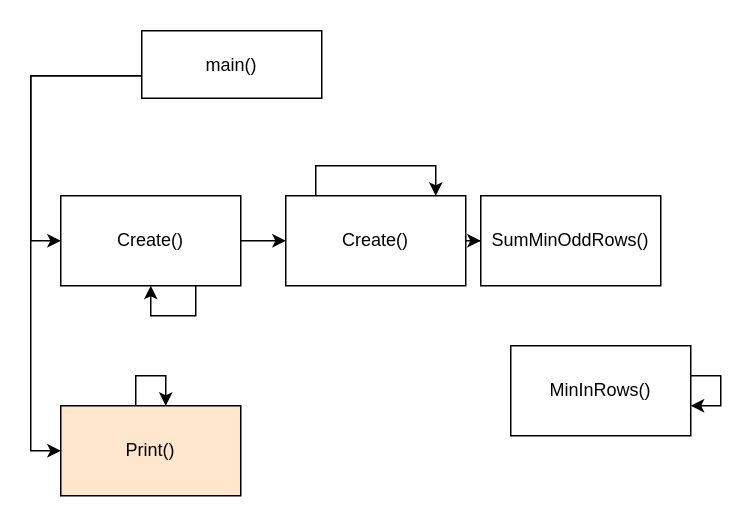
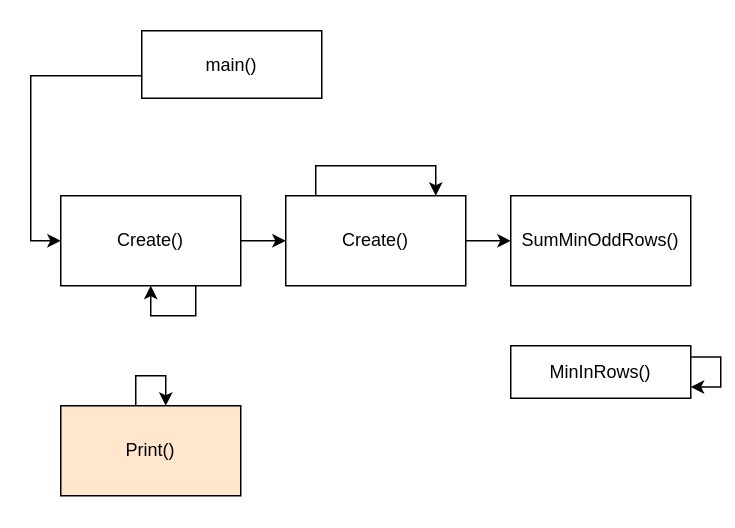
  <mxCell id="0" />
  <mxCell id="1" parent="0" />
  <mxCell id="2" style="edgeStyle=orthogonalEdgeStyle;rounded=0;orthogonalLoop=1;jettySize=auto;html=1;entryX=0;entryY=0.5;entryDx=0;entryDy=0;" edge="1" parent="1" source="4" target="6"><mxGeometry relative="1" as="geometry"><Array as="points"><mxPoint x="20" y="50" /><mxPoint x="20" y="160" /></Array></mxGeometry></mxCell>
- <mxCell id="3" style="edgeStyle=orthogonalEdgeStyle;rounded=0;orthogonalLoop=1;jettySize=auto;html=1;entryX=0;entryY=0.5;entryDx=0;entryDy=0;" edge="1" parent="1" source="4" target="7"><mxGeometry relative="1" as="geometry"><Array as="points"><mxPoint x="20" y="50" /><mxPoint x="20" y="300" /></Array></mxGeometry></mxCell>
  <mxCell id="4" value="main()" style="rounded=0;whiteSpace=wrap;html=1;" vertex="1" parent="1"><mxGeometry x="94" y="20" width="120" height="45" as="geometry" /></mxCell>
  <mxCell id="5" value="" style="edgeStyle=orthogonalEdgeStyle;rounded=0;orthogonalLoop=1;jettySize=auto;html=1;" edge="1" parent="1" source="6" target="9"><mxGeometry relative="1" as="geometry" /></mxCell>
  <mxCell id="6" value="Create()" style="rounded=0;whiteSpace=wrap;html=1;" vertex="1" parent="1"><mxGeometry x="40" y="130" width="120" height="60" as="geometry" /></mxCell>
  <mxCell id="7" value="Print()" style="rounded=0;whiteSpace=wrap;html=1;fillColor=#ffe6cc;" vertex="1" parent="1"><mxGeometry x="40" y="270" width="120" height="60" as="geometry" /></mxCell>
  <mxCell id="8" value="" style="edgeStyle=orthogonalEdgeStyle;rounded=0;orthogonalLoop=1;jettySize=auto;html=1;" edge="1" parent="1" source="9" target="13"><mxGeometry relative="1" as="geometry" /></mxCell>
  <mxCell id="9" value="Create()" style="rounded=0;whiteSpace=wrap;html=1;" vertex="1" parent="1"><mxGeometry x="190" y="130" width="120" height="60" as="geometry" /></mxCell>
  <mxCell id="10" style="edgeStyle=orthogonalEdgeStyle;rounded=0;orthogonalLoop=1;jettySize=auto;html=1;entryX=0.5;entryY=1;entryDx=0;entryDy=0;" edge="1" parent="1" source="6" target="6"><mxGeometry relative="1" as="geometry"><mxPoint x="130" y="220" as="sourcePoint" /><Array as="points"><mxPoint x="130" y="210" /><mxPoint x="100" y="210" /></Array></mxGeometry></mxCell>
  <mxCell id="11" style="edgeStyle=orthogonalEdgeStyle;rounded=0;orthogonalLoop=1;jettySize=auto;html=1;" edge="1" parent="1" source="7" target="7"><mxGeometry relative="1" as="geometry"><Array as="points"><mxPoint x="90" y="250" /></Array></mxGeometry></mxCell>
  <mxCell id="12" style="edgeStyle=orthogonalEdgeStyle;rounded=0;orthogonalLoop=1;jettySize=auto;html=1;" edge="1" parent="1" source="9" target="9"><mxGeometry relative="1" as="geometry"><Array as="points"><mxPoint x="290" y="110" /></Array></mxGeometry></mxCell>
- <mxCell id="13" value="SumMinOddRows()" style="rounded=0;whiteSpace=wrap;html=1;" vertex="1" parent="1"><mxGeometry x="320" y="130" width="120" height="60" as="geometry" /></mxCell>
- <mxCell id="14" value="MinInRows()" style="rounded=0;whiteSpace=wrap;html=1;" vertex="1" parent="1"><mxGeometry x="340" y="230" width="120" height="60" as="geometry" /></mxCell>
+ <mxCell id="13" value="SumMinOddRows()" style="rounded=0;whiteSpace=wrap;html=1;" vertex="1" parent="1"><mxGeometry x="340" y="130" width="120" height="60" as="geometry" /></mxCell>
+ <mxCell id="14" value="MinInRows()" style="rounded=0;whiteSpace=wrap;html=1;" vertex="1" parent="1"><mxGeometry x="340" y="230" width="120" height="35" as="geometry" /></mxCell>
  <mxCell id="15" style="edgeStyle=orthogonalEdgeStyle;rounded=0;orthogonalLoop=1;jettySize=auto;html=1;" edge="1" parent="1" source="14" target="14"><mxGeometry relative="1" as="geometry" /></mxCell>
